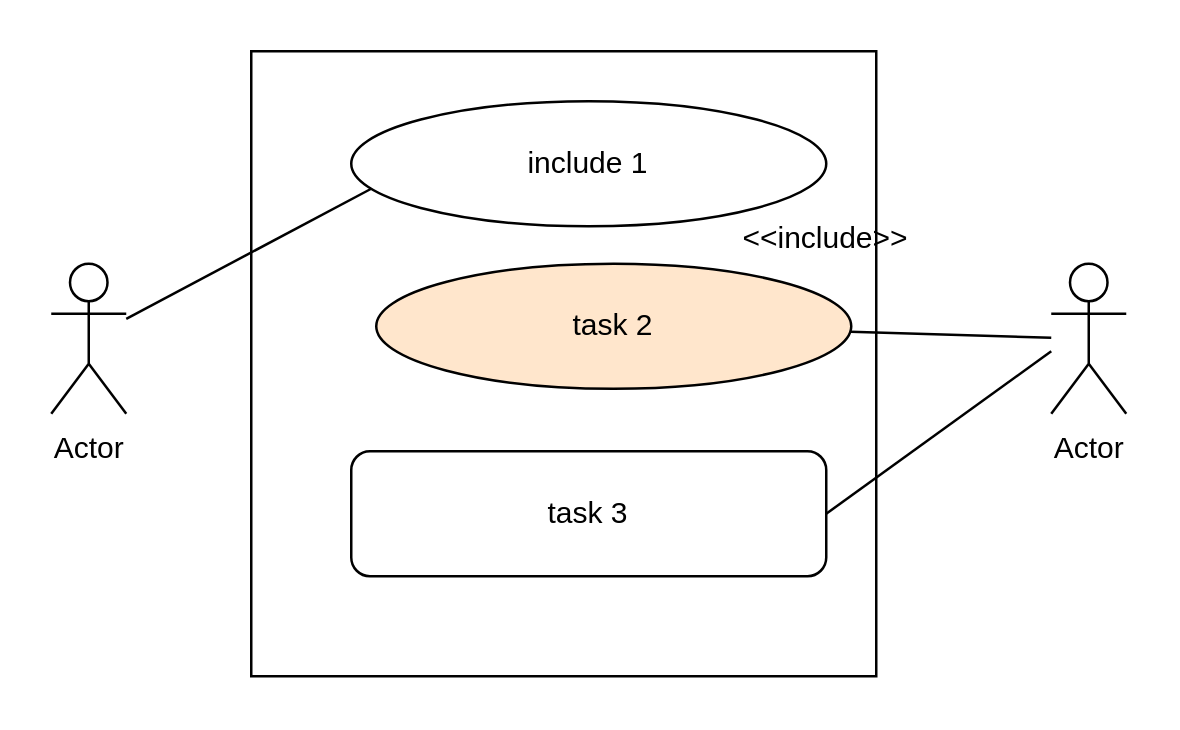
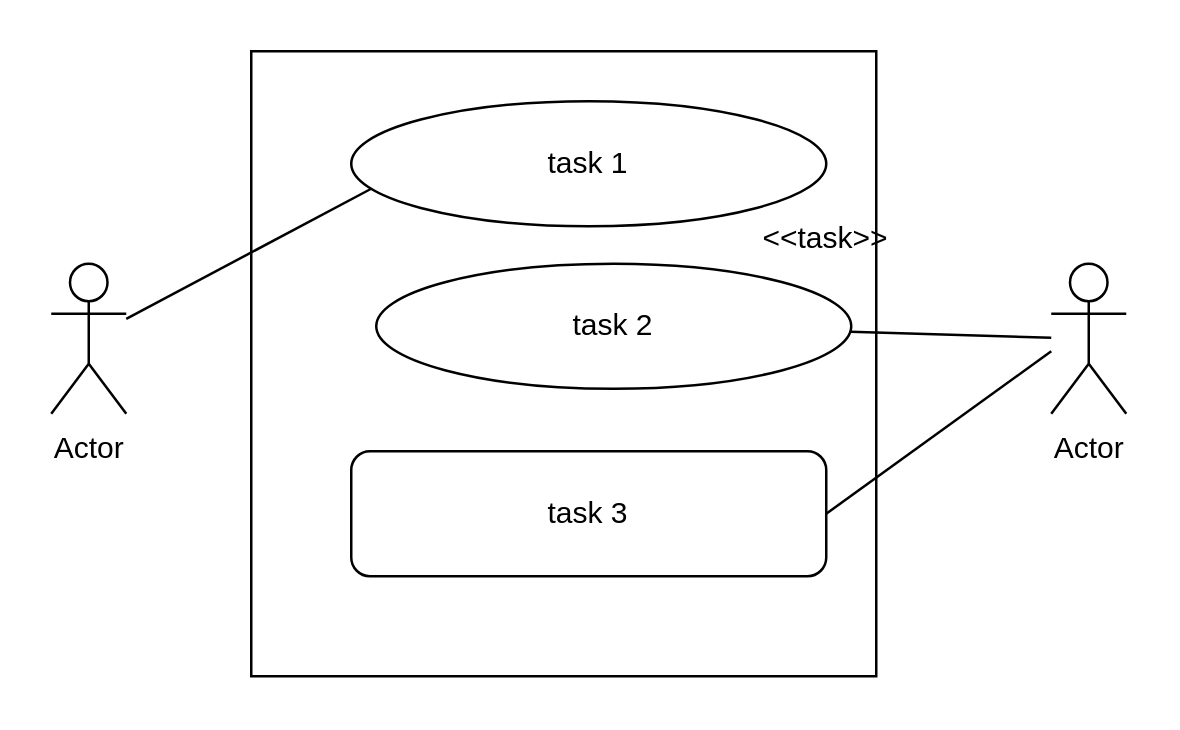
  <mxCell id="0" />
  <mxCell id="1" parent="0" />
  <mxCell id="2" value="" style="whiteSpace=wrap;html=1;aspect=fixed;verticalAlign=top;" vertex="1" parent="1"><mxGeometry x="100" y="20" width="250" height="250" as="geometry" /></mxCell>
- <mxCell id="3" value="include 1" style="ellipse;whiteSpace=wrap;html=1;" vertex="1" parent="1"><mxGeometry x="140" y="40" width="190" height="50" as="geometry" /></mxCell>
- <mxCell id="4" value="task 2" style="ellipse;whiteSpace=wrap;html=1;fontStyle=0;fillColor=#ffe6cc;" vertex="1" parent="1"><mxGeometry x="150" y="105" width="190" height="50" as="geometry" /></mxCell>
+ <mxCell id="3" value="task 1" style="ellipse;whiteSpace=wrap;html=1;" vertex="1" parent="1"><mxGeometry x="140" y="40" width="190" height="50" as="geometry" /></mxCell>
+ <mxCell id="4" value="task 2" style="ellipse;whiteSpace=wrap;html=1;fontStyle=0" vertex="1" parent="1"><mxGeometry x="150" y="105" width="190" height="50" as="geometry" /></mxCell>
  <mxCell id="5" value="task 3" style="whiteSpace=wrap;html=1;rounded=1;" vertex="1" parent="1"><mxGeometry x="140" y="180" width="190" height="50" as="geometry" /></mxCell>
  <mxCell id="6" value="Actor" style="shape=umlActor;verticalLabelPosition=bottom;verticalAlign=top;html=1;outlineConnect=0;" vertex="1" parent="1"><mxGeometry x="20" y="105" width="30" height="60" as="geometry" /></mxCell>
  <mxCell id="7" value="Actor" style="shape=umlActor;verticalLabelPosition=bottom;verticalAlign=top;html=1;outlineConnect=0;" vertex="1" parent="1"><mxGeometry x="420" y="105" width="30" height="60" as="geometry" /></mxCell>
  <mxCell id="8" value="" style="endArrow=none;html=1;rounded=0;" edge="1" parent="1" source="4" target="7"><mxGeometry width="50" height="50" relative="1" as="geometry"><mxPoint x="240" y="200" as="sourcePoint" /><mxPoint x="290" y="150" as="targetPoint" /></mxGeometry></mxCell>
  <mxCell id="9" value="" style="endArrow=none;html=1;rounded=0;exitX=1;exitY=0.5;exitDx=0;exitDy=0;" edge="1" parent="1" source="5"><mxGeometry width="50" height="50" relative="1" as="geometry"><mxPoint x="340" y="145" as="sourcePoint" /><mxPoint x="420" y="140" as="targetPoint" /></mxGeometry></mxCell>
  <mxCell id="10" value="" style="endArrow=none;html=1;rounded=0;entryX=0.042;entryY=0.7;entryDx=0;entryDy=0;entryPerimeter=0;" edge="1" parent="1" source="6" target="3"><mxGeometry width="50" height="50" relative="1" as="geometry"><mxPoint x="240" y="200" as="sourcePoint" /><mxPoint x="290" y="150" as="targetPoint" /></mxGeometry></mxCell>
- <mxCell id="11" value="&amp;lt;&amp;lt;include&amp;gt;&amp;gt;" style="text;html=1;strokeColor=none;fillColor=none;align=center;verticalAlign=middle;whiteSpace=wrap;rounded=0;" vertex="1" parent="1"><mxGeometry x="300" y="80" width="60" height="30" as="geometry" /></mxCell>
+ <mxCell id="11" value="&amp;lt;&amp;lt;task&amp;gt;&amp;gt;" style="text;html=1;strokeColor=none;fillColor=none;align=center;verticalAlign=middle;whiteSpace=wrap;rounded=0;" vertex="1" parent="1"><mxGeometry x="300" y="80" width="60" height="30" as="geometry" /></mxCell>
